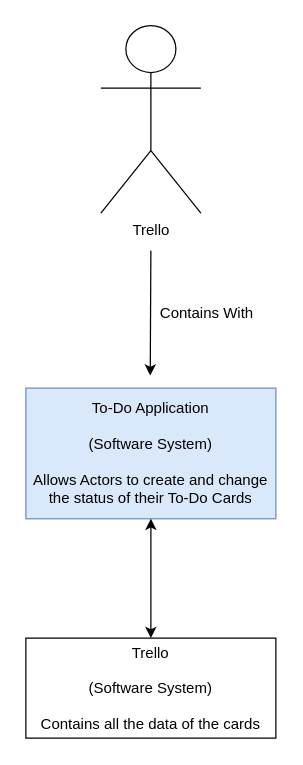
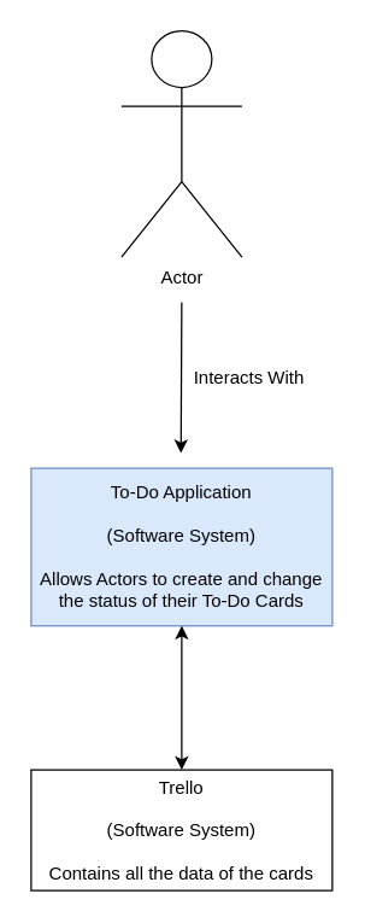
  <mxCell id="0" />
  <mxCell id="1" parent="0" />
  <mxCell id="2" value="" style="endArrow=classic;html=1;" parent="1" edge="1"><mxGeometry width="50" height="50" relative="1" as="geometry"><mxPoint x="120" y="200" as="sourcePoint" /><mxPoint x="119.5" y="300" as="targetPoint" /></mxGeometry></mxCell>
  <mxCell id="3" value="To-Do Application&lt;br&gt;&lt;br&gt;(Software System)&lt;br&gt;&lt;br&gt;Allows Actors to create and change the status of their To-Do Cards" style="rounded=0;whiteSpace=wrap;html=1;fillColor=#dae8fc;strokeColor=#6c8ebf;" parent="1" vertex="1"><mxGeometry x="20" y="310" width="200" height="104.5" as="geometry" /></mxCell>
- <mxCell id="4" value="Contains With" style="text;html=1;strokeColor=none;fillColor=none;align=center;verticalAlign=middle;whiteSpace=wrap;rounded=0;" parent="1" vertex="1"><mxGeometry x="120" y="240" width="90" height="20" as="geometry" /></mxCell>
+ <mxCell id="4" value="Interacts With" style="text;html=1;strokeColor=none;fillColor=none;align=center;verticalAlign=middle;whiteSpace=wrap;rounded=0;" parent="1" vertex="1"><mxGeometry x="120" y="240" width="90" height="20" as="geometry" /></mxCell>
  <mxCell id="5" value="Trello&lt;br&gt;&lt;br&gt;(Software System)&lt;br&gt;&lt;br&gt;Contains all the data of the cards" style="rounded=0;whiteSpace=wrap;html=1;" parent="1" vertex="1"><mxGeometry x="20" y="510" width="200" height="80" as="geometry" /></mxCell>
  <mxCell id="6" value="" style="endArrow=classic;startArrow=classic;html=1;exitX=0.5;exitY=0;exitDx=0;exitDy=0;entryX=0.5;entryY=1;entryDx=0;entryDy=0;" parent="1" source="5" target="3" edge="1"><mxGeometry width="50" height="50" relative="1" as="geometry"><mxPoint x="80" y="420" as="sourcePoint" /><mxPoint x="130" y="370" as="targetPoint" /></mxGeometry></mxCell>
- <mxCell id="7" value="Trello" style="shape=umlActor;verticalLabelPosition=bottom;verticalAlign=top;html=1;outlineConnect=0;" parent="1" vertex="1"><mxGeometry x="80" y="20" width="80" height="150" as="geometry" /></mxCell>
+ <mxCell id="7" value="Actor" style="shape=umlActor;verticalLabelPosition=bottom;verticalAlign=top;html=1;outlineConnect=0;" parent="1" vertex="1"><mxGeometry x="80" y="20" width="80" height="150" as="geometry" /></mxCell>
